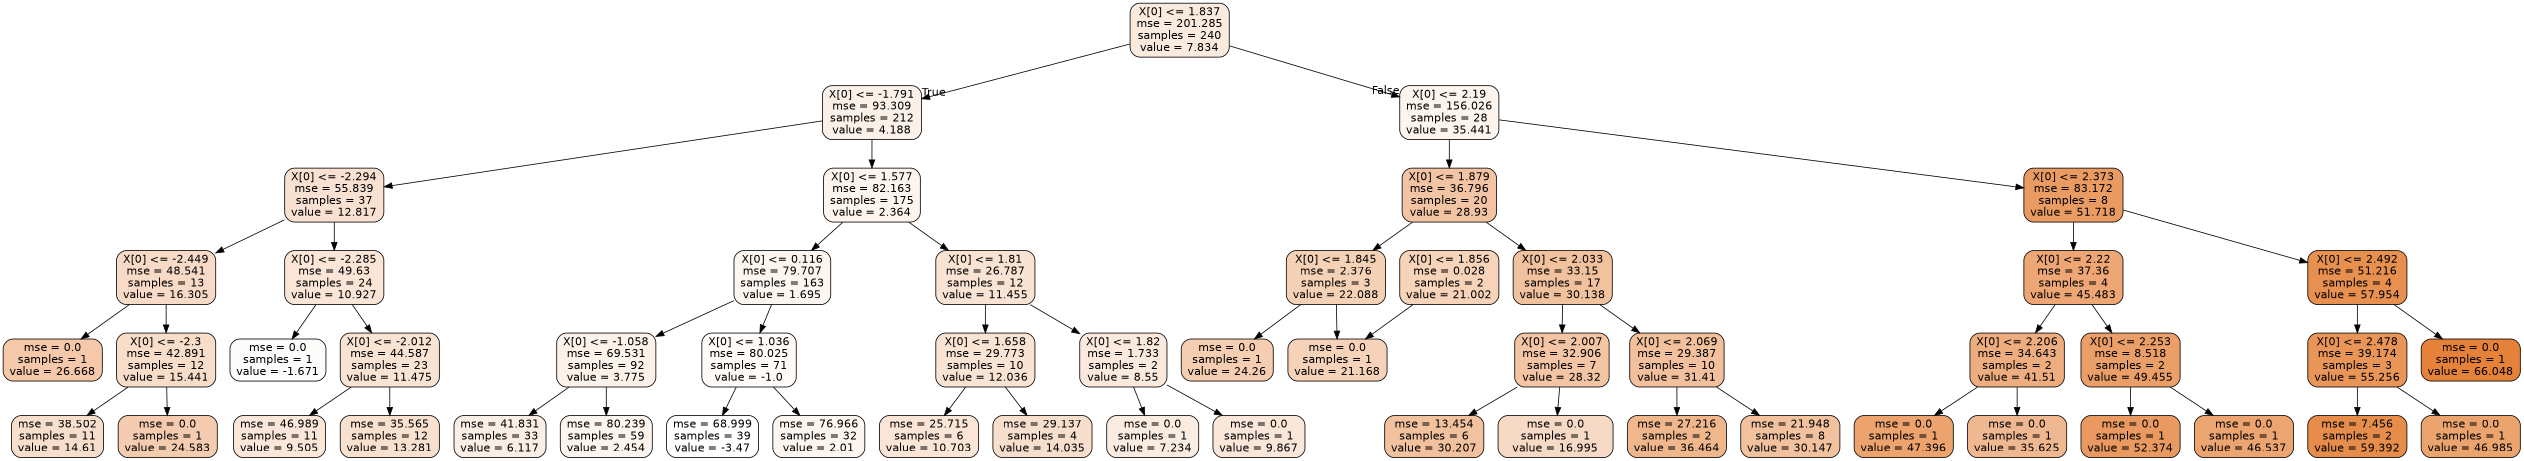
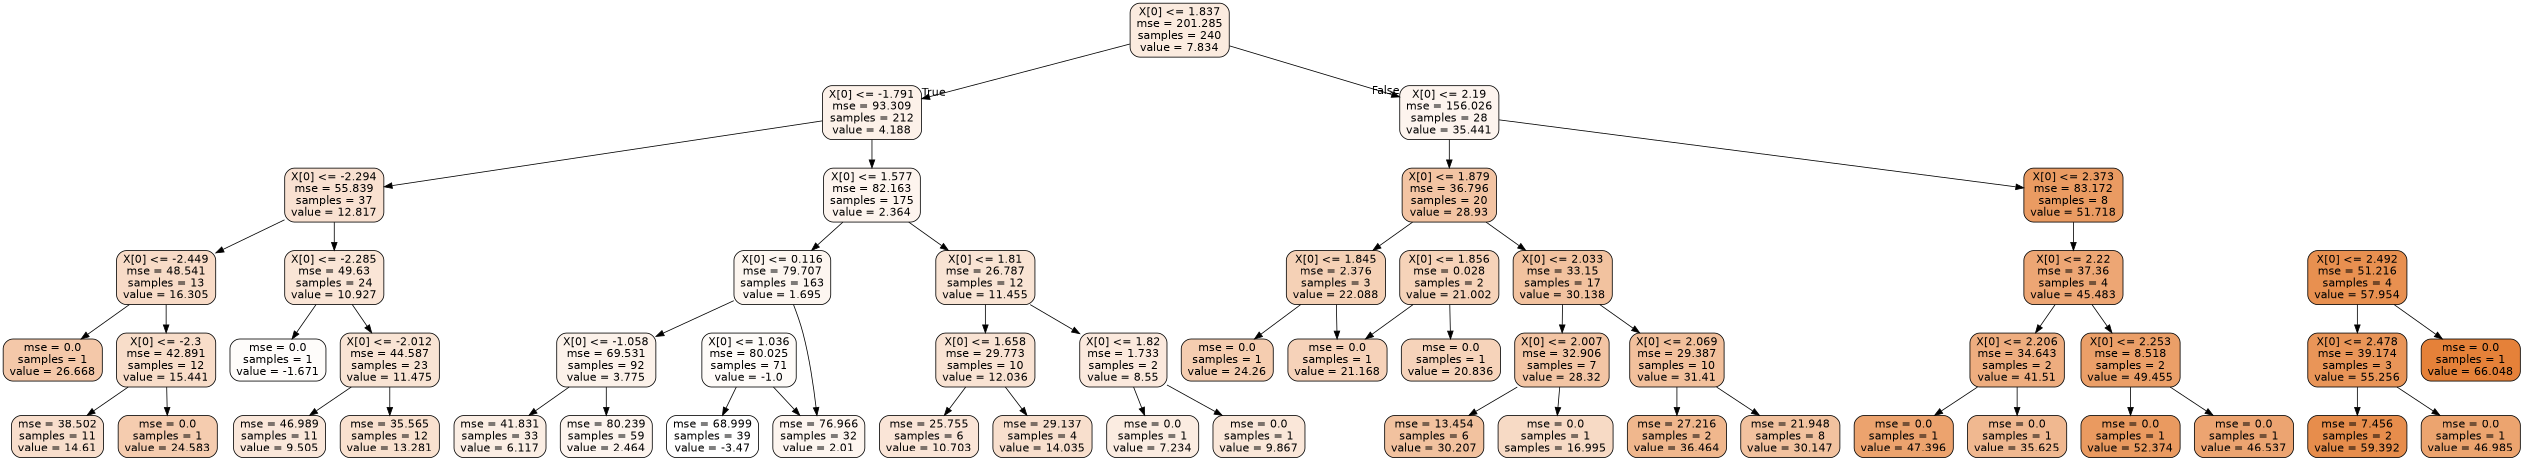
  digraph {
    node [color=black fillcolor="#fdf4ee" fontname=helvetica shape=box style="filled, rounded"]
    edge [fontname=helvetica]
    n1 [fillcolor="#fbebdf" label="X[0] <= 1.837\nmse = 201.285\nsamples = 240\nvalue = 7.834"]
    n2 [fillcolor="#fcf1e9" label="X[0] <= -1.791\nmse = 93.309\nsamples = 212\nvalue = 4.188"]
    n3 [label="X[0] <= 2.19\nmse = 156.026\nsamples = 28\nvalue = 35.441"]
    n4 [fillcolor="#f9e1d1" label="X[0] <= -2.294\nmse = 55.839\nsamples = 37\nvalue = 12.817"]
    n5 [label="X[0] <= 1.577\nmse = 82.163\nsamples = 175\nvalue = 2.364"]
    n6 [fillcolor="#f3c4a3" label="X[0] <= 1.879\nmse = 36.796\nsamples = 20\nvalue = 28.93"]
    n7 [fillcolor="#ea9b62" label="X[0] <= 2.373\nmse = 83.172\nsamples = 8\nvalue = 51.718"]
    n8 [fillcolor="#f8dbc7" label="X[0] <= -2.449\nmse = 48.541\nsamples = 13\nvalue = 16.305"]
    n9 [fillcolor="#fae5d6" label="X[0] <= -2.285\nmse = 49.63\nsamples = 24\nvalue = 10.927"]
    n10 [fillcolor="#fdf6f0" label="X[0] <= 0.116\nmse = 79.707\nsamples = 163\nvalue = 1.695"]
    n11 [fillcolor="#f9e4d4" label="X[0] <= 1.81\nmse = 26.787\nsamples = 12\nvalue = 11.455"]
    n12 [fillcolor="#f4c8a9" label="mse = 0.0\nsamples = 1\nvalue = 26.668"]
    n13 [fillcolor="#f8ddc9" label="X[0] <= -2.3\nmse = 42.891\nsamples = 12\nvalue = 15.441"]
    n14 [fillcolor="#fefcfa" label="mse = 0.0\nsamples = 1\nvalue = -1.671"]
    n15 [fillcolor="#f9e4d4" label="X[0] <= -2.012\nmse = 44.587\nsamples = 23\nvalue = 11.475"]
    n16 [fillcolor="#f8decc" label="mse = 38.502\nsamples = 11\nvalue = 14.61"]
    n17 [fillcolor="#f5ccaf" label="mse = 0.0\nsamples = 1\nvalue = 24.583"]
    n18 [fillcolor="#fae7da" label="mse = 46.989\nsamples = 11\nvalue = 9.505"]
    n19 [fillcolor="#f9e1cf" label="mse = 35.565\nsamples = 12\nvalue = 13.281"]
    n20 [fillcolor="#fcf2ea" label="X[0] <= -1.058\nmse = 69.531\nsamples = 92\nvalue = 3.775"]
    n21 [fillcolor="#fefbf8" label="X[0] <= 1.036\nmse = 80.025\nsamples = 71\nvalue = -1.0"]
    n22 [fillcolor="#f9e3d3" label="X[0] <= 1.658\nmse = 29.773\nsamples = 10\nvalue = 12.036"]
    n23 [fillcolor="#fbe9dd" label="X[0] <= 1.82\nmse = 1.733\nsamples = 2\nvalue = 8.55"]
    n24 [fillcolor="#fbeee4" label="mse = 41.831\nsamples = 33\nvalue = 6.117"]
-   n25 [label="mse = 80.239\nsamples = 59\nvalue = 2.454"]
+   n25 [label="mse = 80.239\nsamples = 59\nvalue = 2.464"]
    n26 [fillcolor="#ffffff" label="mse = 68.999\nsamples = 39\nvalue = -3.47"]
    n27 [fillcolor="#fdf5ef" label="mse = 76.966\nsamples = 32\nvalue = 2.01"]
-   n28 [fillcolor="#fae5d7" label="mse = 25.715\nsamples = 6\nvalue = 10.703"]
+   n28 [fillcolor="#fae5d7" label="mse = 25.755\nsamples = 6\nvalue = 10.703"]
    n29 [fillcolor="#f8dfcd" label="mse = 29.137\nsamples = 4\nvalue = 14.035"]
    n30 [fillcolor="#fbece1" label="mse = 0.0\nsamples = 1\nvalue = 7.234"]
    n31 [fillcolor="#fae7d9" label="mse = 0.0\nsamples = 1\nvalue = 9.867"]
    n32 [fillcolor="#f5d1b6" label="X[0] <= 1.845\nmse = 2.376\nsamples = 3\nvalue = 22.088"]
    n33 [fillcolor="#f2c29f" label="X[0] <= 2.033\nmse = 33.15\nsamples = 17\nvalue = 30.138"]
    n34 [fillcolor="#eda674" label="X[0] <= 2.22\nmse = 37.36\nsamples = 4\nvalue = 45.483"]
    n35 [fillcolor="#e89050" label="X[0] <= 2.492\nmse = 51.216\nsamples = 4\nvalue = 57.954"]
    n36 [fillcolor="#f5cdb0" label="mse = 0.0\nsamples = 1\nvalue = 24.26"]
    n37 [fillcolor="#f6d2b9" label="mse = 0.0\nsamples = 1\nvalue = 21.168"]
    n38 [fillcolor="#f3c5a4" label="X[0] <= 2.007\nmse = 32.906\nsamples = 7\nvalue = 28.32"]
    n39 [fillcolor="#f2c09c" label="X[0] <= 2.069\nmse = 29.387\nsamples = 10\nvalue = 31.41"]
    n40 [fillcolor="#f6d3b9" label="X[0] <= 1.856\nmse = 0.028\nsamples = 2\nvalue = 21.002"]
+   n41 [fillcolor="#f6d3ba" label="mse = 0.0\nsamples = 1\nvalue = 20.836"]
    n42 [fillcolor="#f2c29f" label="mse = 13.454\nsamples = 6\nvalue = 30.207"]
-   n43 [fillcolor="#f7dac5" label="mse = 0.0\nsamples = 1\nvalue = 16.995"]
+   n43 [fillcolor="#f7dac5" label="mse = 0.0\nsamples = 1\nsamples = 16.995"]
    n44 [fillcolor="#f0b78d" label="mse = 27.216\nsamples = 2\nvalue = 36.464"]
    n45 [fillcolor="#f2c29f" label="mse = 21.948\nsamples = 8\nvalue = 30.147"]
    n46 [fillcolor="#eead7f" label="X[0] <= 2.206\nmse = 34.643\nsamples = 2\nvalue = 41.51"]
    n47 [fillcolor="#eb9f68" label="X[0] <= 2.253\nmse = 8.518\nsamples = 2\nvalue = 49.455"]
    n48 [fillcolor="#e99558" label="X[0] <= 2.478\nmse = 39.174\nsamples = 3\nvalue = 55.256"]
    n49 [fillcolor="#e58139" label="mse = 0.0\nsamples = 1\nvalue = 66.048"]
    n50 [fillcolor="#eca36e" label="mse = 0.0\nsamples = 1\nvalue = 47.396"]
    n51 [fillcolor="#f0b890" label="mse = 0.0\nsamples = 1\nvalue = 35.625"]
    n52 [fillcolor="#ea9a60" label="mse = 0.0\nsamples = 1\nvalue = 52.374"]
    n53 [fillcolor="#eca471" label="mse = 0.0\nsamples = 1\nvalue = 46.537"]
    n54 [fillcolor="#e78d4c" label="mse = 7.456\nsamples = 2\nvalue = 59.392"]
    n55 [fillcolor="#eca46f" label="mse = 0.0\nsamples = 1\nvalue = 46.985"]
    n1 -> n2 [headlabel=True labelangle=45 labeldistance=2.5]
    n1 -> n3 [headlabel=False labelangle=-45 labeldistance=2.5]
    n2 -> n4
    n2 -> n5
    n3 -> n6
    n3 -> n7
    n4 -> n8
    n4 -> n9
    n5 -> n10
    n5 -> n11
    n6 -> n32
    n6 -> n33
    n7 -> n34
-   n7 -> n35
    n8 -> n12
    n8 -> n13
    n9 -> n14
    n9 -> n15
    n10 -> n20
-   n10 -> n21
+   n10 -> n27
    n11 -> n22
    n11 -> n23
    n13 -> n16
    n13 -> n17
    n15 -> n18
    n15 -> n19
    n20 -> n24
    n20 -> n25
    n21 -> n26
    n21 -> n27
    n22 -> n28
    n22 -> n29
    n23 -> n30
    n23 -> n31
    n32 -> n36
    n32 -> n37
    n33 -> n38
    n33 -> n39
    n34 -> n46
    n34 -> n47
    n35 -> n48
    n35 -> n49
    n38 -> n42
    n38 -> n43
    n39 -> n44
    n39 -> n45
    n40 -> n37
+   n40 -> n41
    n46 -> n50
    n46 -> n51
    n47 -> n52
    n47 -> n53
    n48 -> n54
    n48 -> n55
  }
